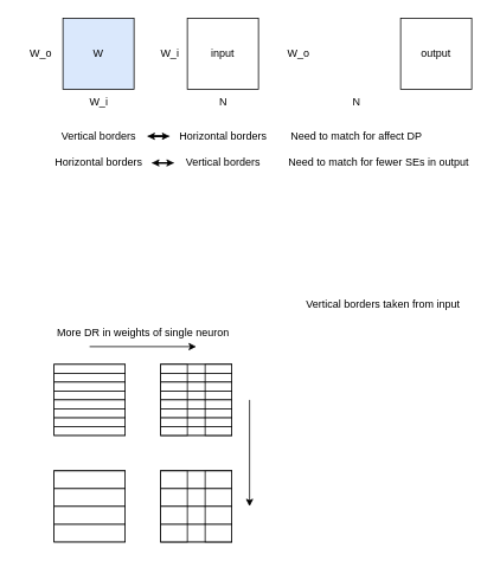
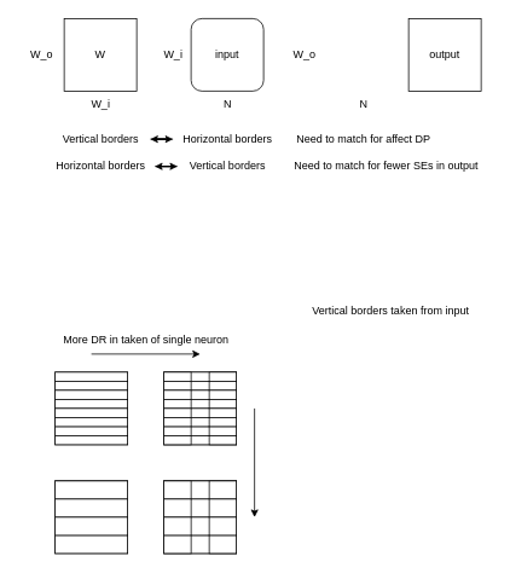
  <mxCell id="0" />
  <mxCell id="1" parent="0" />
- <mxCell id="2" value="W" style="whiteSpace=wrap;html=1;aspect=fixed;fillColor=#dae8fc;" parent="1" vertex="1"><mxGeometry x="70" y="20" width="80" height="80" as="geometry" /></mxCell>
- <mxCell id="3" value="input" style="whiteSpace=wrap;html=1;aspect=fixed;" parent="1" vertex="1"><mxGeometry x="210" y="20" width="80" height="80" as="geometry" /></mxCell>
+ <mxCell id="2" value="W" style="whiteSpace=wrap;html=1;aspect=fixed;" parent="1" vertex="1"><mxGeometry x="70" y="20" width="80" height="80" as="geometry" /></mxCell>
+ <mxCell id="3" value="input" style="whiteSpace=wrap;html=1;aspect=fixed;rounded=1;" parent="1" vertex="1"><mxGeometry x="210" y="20" width="80" height="80" as="geometry" /></mxCell>
  <mxCell id="4" value="W_i" style="text;html=1;align=center;verticalAlign=middle;resizable=0;points=[];autosize=1;strokeColor=none;fillColor=none;" parent="1" vertex="1"><mxGeometry x="90" y="100" width="40" height="30" as="geometry" /></mxCell>
  <mxCell id="5" value="W_o" style="text;html=1;align=center;verticalAlign=middle;resizable=0;points=[];autosize=1;strokeColor=none;fillColor=none;" parent="1" vertex="1"><mxGeometry x="20" y="45" width="50" height="30" as="geometry" /></mxCell>
  <mxCell id="6" value="W_i" style="text;html=1;align=center;verticalAlign=middle;resizable=0;points=[];autosize=1;strokeColor=none;fillColor=none;" parent="1" vertex="1"><mxGeometry x="170" y="45" width="40" height="30" as="geometry" /></mxCell>
  <mxCell id="7" value="N" style="text;html=1;align=center;verticalAlign=middle;resizable=0;points=[];autosize=1;strokeColor=none;fillColor=none;" parent="1" vertex="1"><mxGeometry x="235" y="100" width="30" height="30" as="geometry" /></mxCell>
  <mxCell id="8" style="edgeStyle=orthogonalEdgeStyle;rounded=0;orthogonalLoop=1;jettySize=auto;html=1;" parent="1" source="9" target="11" edge="1"><mxGeometry relative="1" as="geometry" /></mxCell>
  <mxCell id="9" value="Vertical borders" style="text;html=1;align=center;verticalAlign=middle;resizable=0;points=[];autosize=1;strokeColor=none;fillColor=none;" parent="1" vertex="1"><mxGeometry x="55" y="138" width="110" height="30" as="geometry" /></mxCell>
  <mxCell id="10" style="edgeStyle=orthogonalEdgeStyle;rounded=0;orthogonalLoop=1;jettySize=auto;html=1;" parent="1" source="11" target="9" edge="1"><mxGeometry relative="1" as="geometry" /></mxCell>
  <mxCell id="11" value="Horizontal borders" style="text;html=1;align=center;verticalAlign=middle;resizable=0;points=[];autosize=1;strokeColor=none;fillColor=none;" parent="1" vertex="1"><mxGeometry x="190" y="138" width="120" height="30" as="geometry" /></mxCell>
  <mxCell id="12" value="Need to match for affect DP" style="text;html=1;align=center;verticalAlign=middle;resizable=0;points=[];autosize=1;strokeColor=none;fillColor=none;" parent="1" vertex="1"><mxGeometry x="310" y="138" width="180" height="30" as="geometry" /></mxCell>
  <mxCell id="13" style="edgeStyle=orthogonalEdgeStyle;rounded=0;orthogonalLoop=1;jettySize=auto;html=1;" parent="1" source="14" target="16" edge="1"><mxGeometry relative="1" as="geometry" /></mxCell>
  <mxCell id="14" value="Horizontal borders" style="text;html=1;align=center;verticalAlign=middle;resizable=0;points=[];autosize=1;strokeColor=none;fillColor=none;" parent="1" vertex="1"><mxGeometry x="50" y="168" width="120" height="30" as="geometry" /></mxCell>
  <mxCell id="15" style="edgeStyle=orthogonalEdgeStyle;rounded=0;orthogonalLoop=1;jettySize=auto;html=1;" parent="1" source="16" target="14" edge="1"><mxGeometry relative="1" as="geometry" /></mxCell>
  <mxCell id="16" value="Vertical borders" style="text;html=1;align=center;verticalAlign=middle;resizable=0;points=[];autosize=1;strokeColor=none;fillColor=none;" parent="1" vertex="1"><mxGeometry x="195" y="168" width="110" height="30" as="geometry" /></mxCell>
  <mxCell id="17" value="Need to match for fewer SEs in output" style="text;html=1;align=center;verticalAlign=middle;resizable=0;points=[];autosize=1;strokeColor=none;fillColor=none;" parent="1" vertex="1"><mxGeometry x="310" y="168" width="230" height="30" as="geometry" /></mxCell>
  <mxCell id="18" value="output" style="whiteSpace=wrap;html=1;aspect=fixed;" parent="1" vertex="1"><mxGeometry x="450" y="20" width="80" height="80" as="geometry" /></mxCell>
  <mxCell id="19" value="W_o" style="text;html=1;align=center;verticalAlign=middle;resizable=0;points=[];autosize=1;strokeColor=none;fillColor=none;" parent="1" vertex="1"><mxGeometry x="310" y="45" width="50" height="30" as="geometry" /></mxCell>
  <mxCell id="20" value="N" style="text;html=1;align=center;verticalAlign=middle;resizable=0;points=[];autosize=1;strokeColor=none;fillColor=none;" parent="1" vertex="1"><mxGeometry x="385" y="100" width="30" height="30" as="geometry" /></mxCell>
  <mxCell id="21" value="" style="whiteSpace=wrap;html=1;aspect=fixed;" parent="1" vertex="1"><mxGeometry x="60" y="410" width="80" height="80" as="geometry" /></mxCell>
  <mxCell id="22" value="" style="rounded=0;whiteSpace=wrap;html=1;" parent="1" vertex="1"><mxGeometry x="60" y="410" width="80" height="10" as="geometry" /></mxCell>
  <mxCell id="23" value="" style="rounded=0;whiteSpace=wrap;html=1;" parent="1" vertex="1"><mxGeometry x="60" y="420" width="80" height="10" as="geometry" /></mxCell>
  <mxCell id="24" value="" style="rounded=0;whiteSpace=wrap;html=1;" parent="1" vertex="1"><mxGeometry x="60" y="430" width="80" height="10" as="geometry" /></mxCell>
  <mxCell id="25" value="" style="rounded=0;whiteSpace=wrap;html=1;" parent="1" vertex="1"><mxGeometry x="60" y="440" width="80" height="10" as="geometry" /></mxCell>
  <mxCell id="26" value="" style="rounded=0;whiteSpace=wrap;html=1;" parent="1" vertex="1"><mxGeometry x="60" y="470" width="80" height="10" as="geometry" /></mxCell>
  <mxCell id="27" value="" style="rounded=0;whiteSpace=wrap;html=1;" parent="1" vertex="1"><mxGeometry x="60" y="480" width="80" height="10" as="geometry" /></mxCell>
  <mxCell id="28" value="" style="rounded=0;whiteSpace=wrap;html=1;" parent="1" vertex="1"><mxGeometry x="60" y="450" width="80" height="10" as="geometry" /></mxCell>
  <mxCell id="29" value="" style="rounded=0;whiteSpace=wrap;html=1;" parent="1" vertex="1"><mxGeometry x="60" y="460" width="80" height="10" as="geometry" /></mxCell>
  <mxCell id="30" value="" style="whiteSpace=wrap;html=1;aspect=fixed;" parent="1" vertex="1"><mxGeometry x="180" y="410" width="80" height="80" as="geometry" /></mxCell>
  <mxCell id="31" value="" style="rounded=0;whiteSpace=wrap;html=1;" parent="1" vertex="1"><mxGeometry x="180" y="410" width="80" height="10" as="geometry" /></mxCell>
  <mxCell id="32" value="" style="rounded=0;whiteSpace=wrap;html=1;" parent="1" vertex="1"><mxGeometry x="180" y="420" width="80" height="10" as="geometry" /></mxCell>
  <mxCell id="33" value="" style="rounded=0;whiteSpace=wrap;html=1;" parent="1" vertex="1"><mxGeometry x="180" y="430" width="80" height="10" as="geometry" /></mxCell>
  <mxCell id="34" value="" style="rounded=0;whiteSpace=wrap;html=1;" parent="1" vertex="1"><mxGeometry x="180" y="440" width="80" height="10" as="geometry" /></mxCell>
  <mxCell id="35" value="" style="rounded=0;whiteSpace=wrap;html=1;" parent="1" vertex="1"><mxGeometry x="180" y="470" width="80" height="10" as="geometry" /></mxCell>
  <mxCell id="36" value="" style="rounded=0;whiteSpace=wrap;html=1;" parent="1" vertex="1"><mxGeometry x="180" y="480" width="80" height="10" as="geometry" /></mxCell>
  <mxCell id="37" value="" style="rounded=0;whiteSpace=wrap;html=1;" parent="1" vertex="1"><mxGeometry x="180" y="450" width="80" height="10" as="geometry" /></mxCell>
  <mxCell id="38" value="" style="rounded=0;whiteSpace=wrap;html=1;" parent="1" vertex="1"><mxGeometry x="180" y="460" width="80" height="10" as="geometry" /></mxCell>
  <mxCell id="39" value="" style="group" parent="1" vertex="1" connectable="0"><mxGeometry x="230" y="410" width="30" height="80" as="geometry" /></mxCell>
  <mxCell id="40" value="" style="rounded=0;whiteSpace=wrap;html=1;" parent="39" vertex="1"><mxGeometry width="30" height="10" as="geometry" /></mxCell>
  <mxCell id="41" value="" style="rounded=0;whiteSpace=wrap;html=1;" parent="39" vertex="1"><mxGeometry y="10" width="30" height="10" as="geometry" /></mxCell>
  <mxCell id="42" value="" style="rounded=0;whiteSpace=wrap;html=1;" parent="39" vertex="1"><mxGeometry y="20" width="30" height="10" as="geometry" /></mxCell>
  <mxCell id="43" value="" style="rounded=0;whiteSpace=wrap;html=1;" parent="39" vertex="1"><mxGeometry y="30" width="30" height="10" as="geometry" /></mxCell>
  <mxCell id="44" value="" style="rounded=0;whiteSpace=wrap;html=1;" parent="39" vertex="1"><mxGeometry y="60" width="30" height="10" as="geometry" /></mxCell>
  <mxCell id="45" value="" style="rounded=0;whiteSpace=wrap;html=1;" parent="39" vertex="1"><mxGeometry y="70" width="30" height="10" as="geometry" /></mxCell>
  <mxCell id="46" value="" style="rounded=0;whiteSpace=wrap;html=1;" parent="39" vertex="1"><mxGeometry y="40" width="30" height="10" as="geometry" /></mxCell>
  <mxCell id="47" value="" style="rounded=0;whiteSpace=wrap;html=1;" parent="39" vertex="1"><mxGeometry y="50" width="30" height="10" as="geometry" /></mxCell>
  <mxCell id="48" value="" style="group" parent="1" vertex="1" connectable="0"><mxGeometry x="180" y="410" width="30" height="80" as="geometry" /></mxCell>
  <mxCell id="49" value="" style="rounded=0;whiteSpace=wrap;html=1;" parent="48" vertex="1"><mxGeometry width="30" height="10" as="geometry" /></mxCell>
  <mxCell id="50" value="" style="rounded=0;whiteSpace=wrap;html=1;" parent="48" vertex="1"><mxGeometry y="10" width="30" height="10" as="geometry" /></mxCell>
  <mxCell id="51" value="" style="rounded=0;whiteSpace=wrap;html=1;" parent="48" vertex="1"><mxGeometry y="20" width="30" height="10" as="geometry" /></mxCell>
  <mxCell id="52" value="" style="rounded=0;whiteSpace=wrap;html=1;" parent="48" vertex="1"><mxGeometry y="30" width="30" height="10" as="geometry" /></mxCell>
  <mxCell id="53" value="" style="rounded=0;whiteSpace=wrap;html=1;" parent="48" vertex="1"><mxGeometry y="60" width="30" height="10" as="geometry" /></mxCell>
  <mxCell id="54" value="" style="rounded=0;whiteSpace=wrap;html=1;" parent="48" vertex="1"><mxGeometry y="70" width="30" height="10" as="geometry" /></mxCell>
  <mxCell id="55" value="" style="rounded=0;whiteSpace=wrap;html=1;" parent="48" vertex="1"><mxGeometry y="40" width="30" height="10" as="geometry" /></mxCell>
  <mxCell id="56" value="" style="rounded=0;whiteSpace=wrap;html=1;" parent="48" vertex="1"><mxGeometry y="50" width="30" height="10" as="geometry" /></mxCell>
  <mxCell id="57" value="" style="whiteSpace=wrap;html=1;aspect=fixed;" parent="1" vertex="1"><mxGeometry x="180" y="530" width="80" height="80" as="geometry" /></mxCell>
  <mxCell id="58" value="" style="rounded=0;whiteSpace=wrap;html=1;" parent="1" vertex="1"><mxGeometry x="180" y="530" width="80" height="10" as="geometry" /></mxCell>
  <mxCell id="59" value="" style="rounded=0;whiteSpace=wrap;html=1;" parent="1" vertex="1"><mxGeometry x="180" y="530" width="80" height="20" as="geometry" /></mxCell>
  <mxCell id="60" value="" style="rounded=0;whiteSpace=wrap;html=1;" parent="1" vertex="1"><mxGeometry x="180" y="550" width="80" height="20" as="geometry" /></mxCell>
  <mxCell id="61" value="" style="rounded=0;whiteSpace=wrap;html=1;" parent="1" vertex="1"><mxGeometry x="180" y="590" width="80" height="20" as="geometry" /></mxCell>
  <mxCell id="62" value="" style="rounded=0;whiteSpace=wrap;html=1;" parent="1" vertex="1"><mxGeometry x="180" y="570" width="80" height="20" as="geometry" /></mxCell>
  <mxCell id="63" value="" style="rounded=0;whiteSpace=wrap;html=1;" parent="1" vertex="1"><mxGeometry x="230" y="530" width="30" height="20" as="geometry" /></mxCell>
  <mxCell id="64" value="" style="rounded=0;whiteSpace=wrap;html=1;" parent="1" vertex="1"><mxGeometry x="230" y="550" width="30" height="20" as="geometry" /></mxCell>
  <mxCell id="65" value="" style="rounded=0;whiteSpace=wrap;html=1;" parent="1" vertex="1"><mxGeometry x="230" y="590" width="30" height="20" as="geometry" /></mxCell>
  <mxCell id="66" value="" style="rounded=0;whiteSpace=wrap;html=1;" parent="1" vertex="1"><mxGeometry x="230" y="570" width="30" height="20" as="geometry" /></mxCell>
  <mxCell id="67" value="" style="rounded=0;whiteSpace=wrap;html=1;" parent="1" vertex="1"><mxGeometry x="180" y="530" width="30" height="20" as="geometry" /></mxCell>
  <mxCell id="68" value="" style="rounded=0;whiteSpace=wrap;html=1;" parent="1" vertex="1"><mxGeometry x="180" y="550" width="30" height="20" as="geometry" /></mxCell>
  <mxCell id="69" value="" style="rounded=0;whiteSpace=wrap;html=1;" parent="1" vertex="1"><mxGeometry x="180" y="590" width="30" height="20" as="geometry" /></mxCell>
  <mxCell id="70" value="" style="rounded=0;whiteSpace=wrap;html=1;" parent="1" vertex="1"><mxGeometry x="180" y="570" width="30" height="20" as="geometry" /></mxCell>
  <mxCell id="71" value="" style="whiteSpace=wrap;html=1;aspect=fixed;" parent="1" vertex="1"><mxGeometry x="60" y="530" width="80" height="80" as="geometry" /></mxCell>
  <mxCell id="72" value="" style="rounded=0;whiteSpace=wrap;html=1;" parent="1" vertex="1"><mxGeometry x="60" y="530" width="80" height="10" as="geometry" /></mxCell>
  <mxCell id="73" value="" style="rounded=0;whiteSpace=wrap;html=1;" parent="1" vertex="1"><mxGeometry x="60" y="530" width="80" height="20" as="geometry" /></mxCell>
  <mxCell id="74" value="" style="rounded=0;whiteSpace=wrap;html=1;" parent="1" vertex="1"><mxGeometry x="60" y="550" width="80" height="20" as="geometry" /></mxCell>
  <mxCell id="75" value="" style="rounded=0;whiteSpace=wrap;html=1;" parent="1" vertex="1"><mxGeometry x="60" y="590" width="80" height="20" as="geometry" /></mxCell>
  <mxCell id="76" value="" style="rounded=0;whiteSpace=wrap;html=1;" parent="1" vertex="1"><mxGeometry x="60" y="570" width="80" height="20" as="geometry" /></mxCell>
  <mxCell id="77" value="" style="endArrow=classic;html=1;rounded=0;" parent="1" edge="1"><mxGeometry width="50" height="50" relative="1" as="geometry"><mxPoint x="100" y="390" as="sourcePoint" /><mxPoint x="220" y="390" as="targetPoint" /></mxGeometry></mxCell>
- <mxCell id="78" value="More DR in weights of single neuron" style="text;html=1;align=center;verticalAlign=middle;resizable=0;points=[];autosize=1;strokeColor=none;fillColor=none;" parent="1" vertex="1"><mxGeometry x="50" y="360" width="220" height="30" as="geometry" /></mxCell>
+ <mxCell id="78" value="More DR in taken of single neuron" style="text;html=1;align=center;verticalAlign=middle;resizable=0;points=[];autosize=1;strokeColor=none;fillColor=none;" parent="1" vertex="1"><mxGeometry x="50" y="360" width="220" height="30" as="geometry" /></mxCell>
  <mxCell id="79" value="" style="endArrow=classic;html=1;rounded=0;" parent="1" edge="1"><mxGeometry width="50" height="50" relative="1" as="geometry"><mxPoint x="280" y="450" as="sourcePoint" /><mxPoint x="280" y="570" as="targetPoint" /></mxGeometry></mxCell>
  <mxCell id="80" value="Vertical borders taken from input" style="text;html=1;align=center;verticalAlign=middle;resizable=0;points=[];autosize=1;strokeColor=none;fillColor=none;" parent="1" vertex="1"><mxGeometry x="330" y="328" width="200" height="30" as="geometry" /></mxCell>
